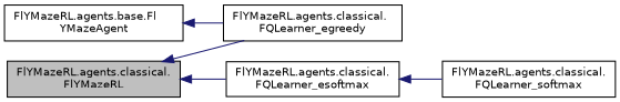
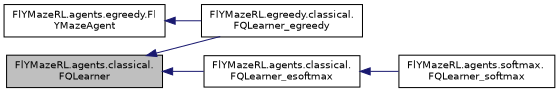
  digraph {
    rankdir=LR
    node [color=black fillcolor=white fontname=Helvetica fontsize=10 shape=record style=filled]
    edge [color=midnightblue dir=back fontname=Helvetica fontsize=10 labelfontname=Helvetica labelfontsize=10 style=solid]
-   n1 [fillcolor=grey75 fontcolor=black height=0.2 label="FlYMazeRL.agents.classical.\lFlYMazeRL" width=0.4]
-   n2 [height=0.2 label="FlYMazeRL.agents.classical.\lFQLearner_egreedy" width=0.4]
+   n1 [fillcolor=grey75 fontcolor=black height=0.2 label="FlYMazeRL.agents.classical.\lFQLearner" width=0.4]
+   n2 [height=0.2 label="FlYMazeRL.egreedy.classical.\lFQLearner_egreedy" width=0.4]
    n3 [height=0.2 label="FlYMazeRL.agents.classical.\lFQLearner_esoftmax" width=0.4]
-   n4 [height=0.2 label="FlYMazeRL.agents.classical.\lFQLearner_softmax" width=0.4]
-   n5 [height=0.2 label="FlYMazeRL.agents.base.Fl\lYMazeAgent" width=0.4]
+   n4 [height=0.2 label="FlYMazeRL.agents.softmax.\lFQLearner_softmax" width=0.4]
+   n5 [height=0.2 label="FlYMazeRL.agents.egreedy.Fl\lYMazeAgent" width=0.4]
    n1 -> n2
    n1 -> n3
    n3 -> n4
    n5 -> n2
  }
